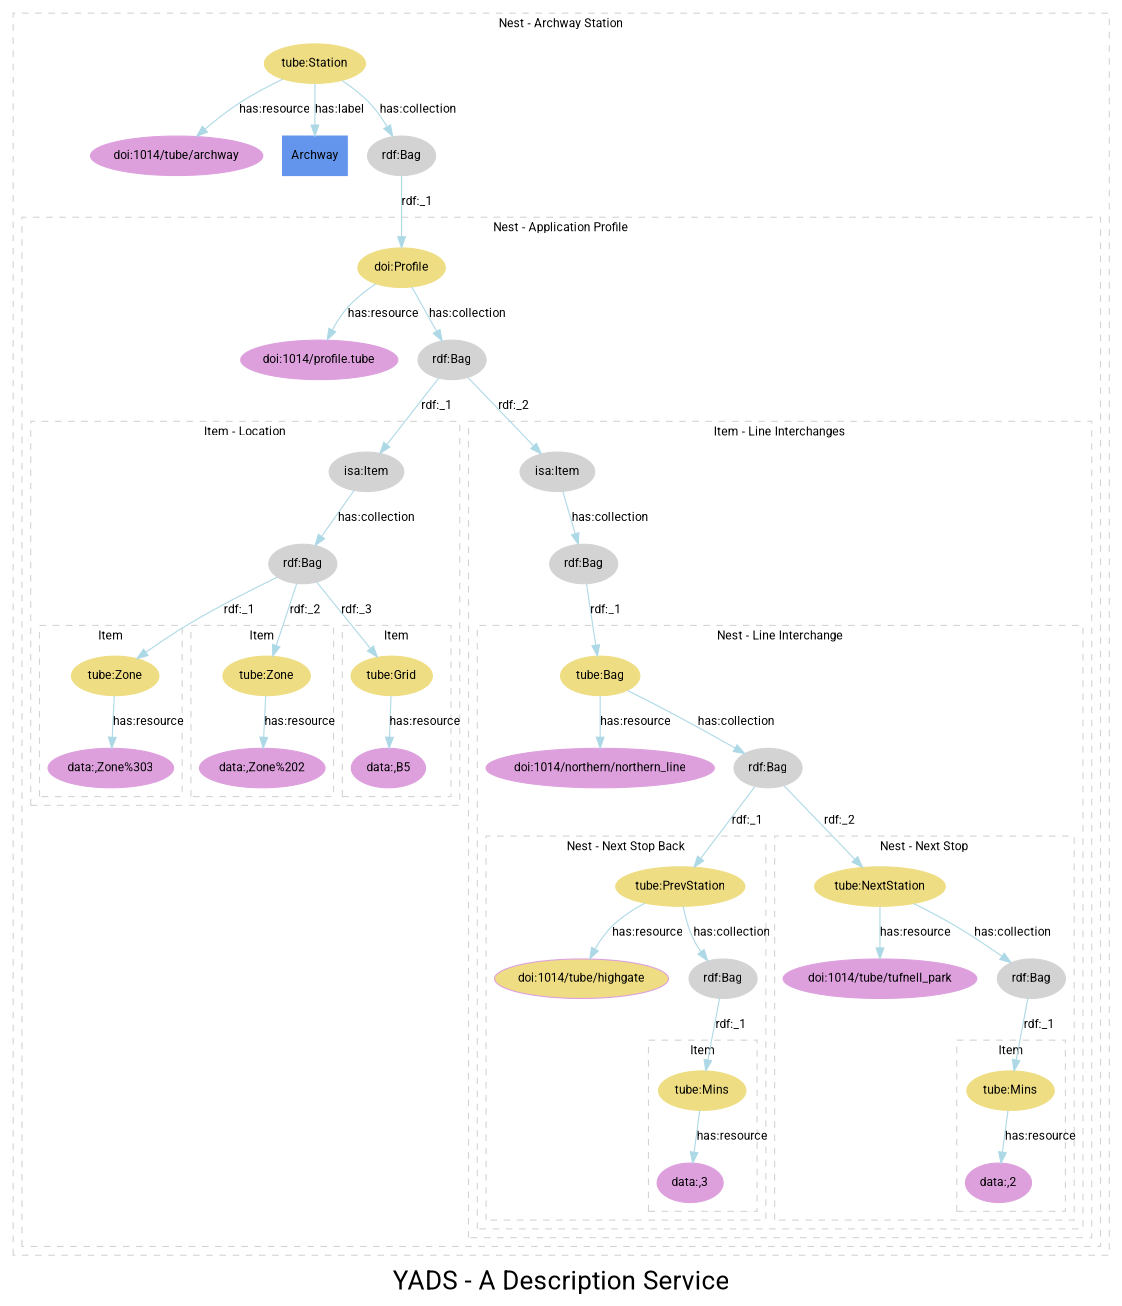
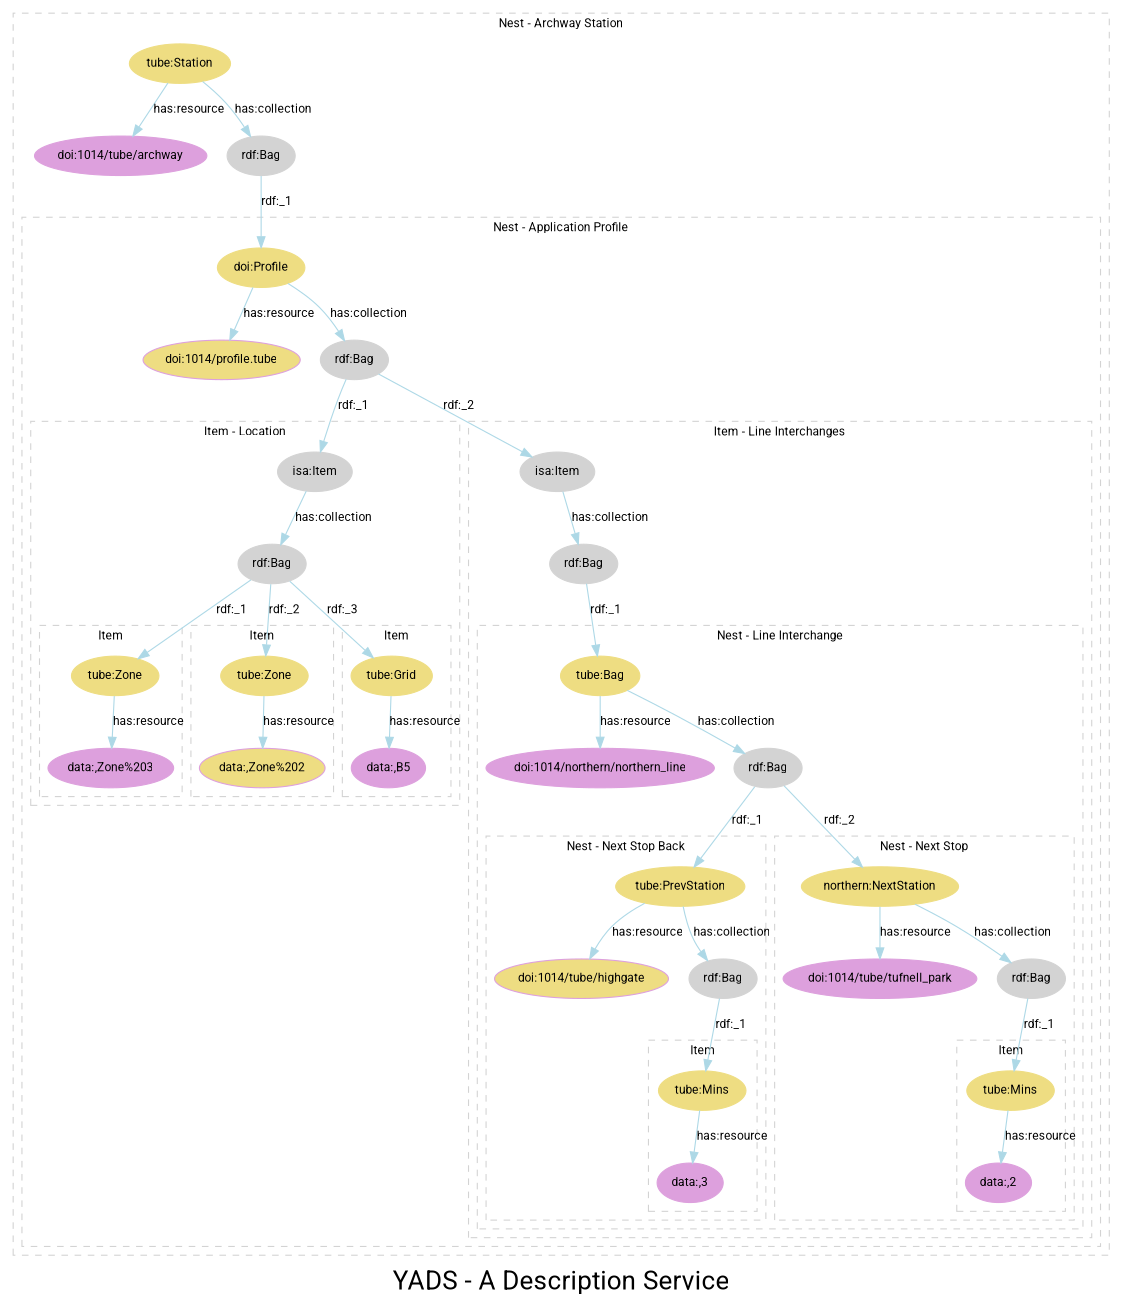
  digraph {
    fontname=Roboto
    fontsize=24
    label="YADS - A Description Service"
    rankdir=TB
    node [color=lightgoldenrod fontcolor=black fontname=Roboto fontsize=11 style=filled]
    edge [color=lightblue fontcolor=black fontname=Roboto fontsize=11 style=filled]
    n1 [label="tube:Zone"]
-   "data:,Zone%203" [color=plum label="data:,Zone%303"]
+   "data:,Zone%203" [color=plum]
    n3 [label="tube:Zone"]
-   "data:,Zone%202" [color=plum]
+   "data:,Zone%202" [color=plum fillcolor=lightgoldenrod]
    n5 [label="tube:Grid"]
    "data:,B5" [color=plum]
    n7 [color=lightgrey label="isa:Item"]
    n8 [color=lightgrey label="rdf:Bag"]
    n9 [label="tube:Mins"]
    "data:,3" [color=plum]
    n11 [label="tube:PrevStation"]
    "doi:1014/tube/highgate" [color=plum fillcolor=lightgoldenrod]
    n13 [color=lightgrey label="rdf:Bag"]
    n14 [label="tube:Mins"]
    "data:,2" [color=plum]
-   n16 [label="tube:NextStation"]
+   n16 [label="northern:NextStation"]
    "doi:1014/tube/tufnell_park" [color=plum]
    n18 [color=lightgrey label="rdf:Bag"]
    n19 [label="tube:Bag"]
    n20 [color=plum label="doi:1014/northern/northern_line"]
    n21 [color=lightgrey label="rdf:Bag"]
    n22 [color=lightgrey label="isa:Item"]
    n23 [color=lightgrey label="rdf:Bag"]
    n24 [label="doi:Profile"]
-   "doi:1014/profile.tube" [color=plum]
+   "doi:1014/profile.tube" [color=plum fillcolor=lightgoldenrod]
    n26 [color=lightgrey label="rdf:Bag"]
    n27 [label="tube:Station"]
    "doi:1014/tube/archway" [color=plum]
-   n29 [color=cornflowerblue label=Archway shape=box]
    n30 [color=lightgrey label="rdf:Bag"]
    subgraph cluster_1 {
      color=lightgrey
      fontcolor=black
      fontsize=11
      label="Nest - Archway Station"
      style=dashed
      n27
      "doi:1014/tube/archway"
-     n29
      n30
      subgraph cluster_2 {
        color=lightgrey
        fontcolor=black
        fontsize=11
        label="Nest - Application Profile"
        style=dashed
        n24
        "doi:1014/profile.tube"
        n26
        subgraph cluster_3 {
          color=lightgrey
          fontcolor=black
          fontsize=11
          label="Item - Location"
          style=dashed
          n7
          n8
          subgraph cluster_4 {
            color=lightgrey
            fontcolor=black
            fontsize=11
            label=Item
            style=dashed
            n1
            "data:,Zone%203"
          }
          subgraph cluster_5 {
            color=lightgrey
            fontcolor=black
            fontsize=11
            label=Item
            style=dashed
            n3
            "data:,Zone%202"
          }
          subgraph cluster_6 {
            color=lightgrey
            fontcolor=black
            fontsize=11
            label=Item
            style=dashed
            n5
            "data:,B5"
          }
        }
        subgraph cluster_7 {
          color=lightgrey
          fontcolor=black
          fontsize=11
          label="Item - Line Interchanges"
          style=dashed
          n22
          n23
          subgraph cluster_8 {
            color=lightgrey
            fontcolor=black
            fontsize=11
            label="Nest - Line Interchange"
            style=dashed
            n19
            n20
            n21
            subgraph cluster_9 {
              color=lightgrey
              fontcolor=black
              fontsize=11
              label="Nest - Next Stop Back"
              style=dashed
              n11
              "doi:1014/tube/highgate"
              n13
              subgraph cluster_10 {
                color=lightgrey
                fontcolor=black
                fontsize=11
                label=Item
                style=dashed
                n9
                "data:,3"
              }
            }
            subgraph cluster_11 {
              color=lightgrey
              fontcolor=black
              fontsize=11
              label="Nest - Next Stop"
              style=dashed
              n16
              "doi:1014/tube/tufnell_park"
              n18
              subgraph cluster_12 {
                color=lightgrey
                fontcolor=black
                fontsize=11
                label=Item
                style=dashed
                n14
                "data:,2"
              }
            }
          }
        }
      }
    }
    n1 -> "data:,Zone%203" [label="has:resource"]
    n3 -> "data:,Zone%202" [label="has:resource"]
    n5 -> "data:,B5" [label="has:resource"]
    n7 -> n8 [label="has:collection"]
    n8 -> n1 [label="rdf:_1"]
    n8 -> n3 [label="rdf:_2"]
    n8 -> n5 [label="rdf:_3"]
    n9 -> "data:,3" [label="has:resource"]
    n11 -> "doi:1014/tube/highgate" [label="has:resource"]
    n11 -> n13 [label="has:collection"]
    n13 -> n9 [label="rdf:_1"]
    n14 -> "data:,2" [label="has:resource"]
    n16 -> "doi:1014/tube/tufnell_park" [label="has:resource"]
    n16 -> n18 [label="has:collection"]
    n18 -> n14 [label="rdf:_1"]
    n19 -> n20 [label="has:resource"]
    n19 -> n21 [label="has:collection"]
    n21 -> n11 [label="rdf:_1"]
    n21 -> n16 [label="rdf:_2"]
    n22 -> n23 [label="has:collection"]
    n23 -> n19 [label="rdf:_1"]
    n24 -> "doi:1014/profile.tube" [label="has:resource"]
    n24 -> n26 [label="has:collection"]
    n26 -> n7 [label="rdf:_1"]
    n26 -> n22 [label="rdf:_2"]
    n27 -> "doi:1014/tube/archway" [label="has:resource"]
-   n27 -> n29 [label="has:label"]
    n27 -> n30 [label="has:collection"]
    n30 -> n24 [label="rdf:_1"]
  }
